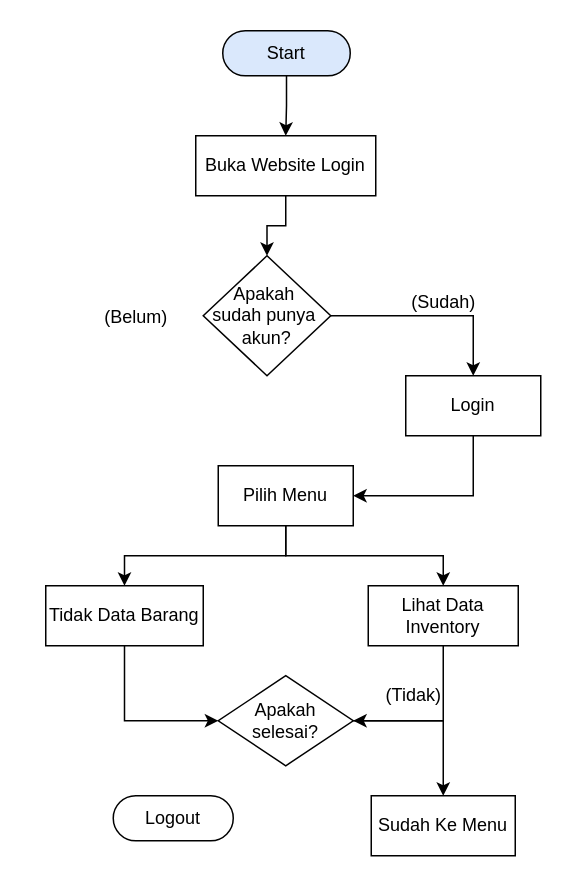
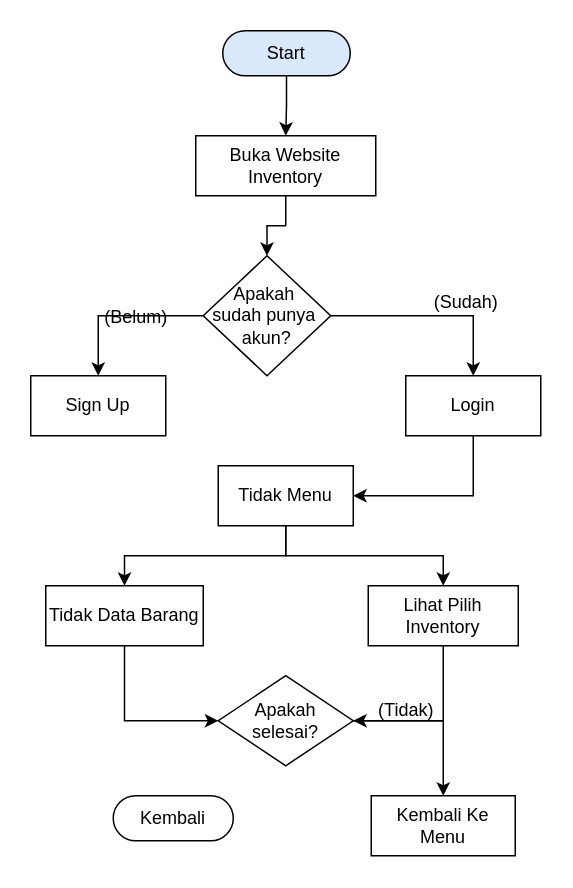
  <mxCell id="0" />
  <mxCell id="1" parent="0" />
  <mxCell id="2" value="" style="edgeStyle=orthogonalEdgeStyle;rounded=0;orthogonalLoop=1;jettySize=auto;html=1;" edge="1" parent="1" source="3" target="5"><mxGeometry relative="1" as="geometry" /></mxCell>
  <mxCell id="3" value="Start" style="rounded=1;whiteSpace=wrap;html=1;arcSize=50;fillColor=#dae8fc;" vertex="1" parent="1"><mxGeometry x="148" y="20" width="85" height="30" as="geometry" /></mxCell>
  <mxCell id="4" value="" style="edgeStyle=orthogonalEdgeStyle;rounded=0;orthogonalLoop=1;jettySize=auto;html=1;" edge="1" parent="1" source="5" target="8"><mxGeometry relative="1" as="geometry" /></mxCell>
- <mxCell id="5" value="Buka Website Login" style="rounded=1;whiteSpace=wrap;html=1;arcSize=0;" vertex="1" parent="1"><mxGeometry x="130" y="90" width="120" height="40" as="geometry" /></mxCell>
+ <mxCell id="5" value="Buka Website Inventory" style="rounded=1;whiteSpace=wrap;html=1;arcSize=0;" vertex="1" parent="1"><mxGeometry x="130" y="90" width="120" height="40" as="geometry" /></mxCell>
  <mxCell id="6" value="" style="edgeStyle=orthogonalEdgeStyle;rounded=0;orthogonalLoop=1;jettySize=auto;html=1;entryX=0.5;entryY=0;entryDx=0;entryDy=0;" edge="1" parent="1" source="8" target="10"><mxGeometry relative="1" as="geometry" /></mxCell>
+ <mxCell id="7" value="" style="edgeStyle=orthogonalEdgeStyle;rounded=0;orthogonalLoop=1;jettySize=auto;html=1;entryX=0.5;entryY=0;entryDx=0;entryDy=0;" edge="1" parent="1" source="8" target="11"><mxGeometry relative="1" as="geometry" /></mxCell>
  <mxCell id="8" value="Apakah&amp;nbsp;&lt;div&gt;sudah punya&amp;nbsp;&lt;/div&gt;&lt;div&gt;akun?&lt;/div&gt;" style="rhombus;whiteSpace=wrap;html=1;rounded=1;arcSize=0;" vertex="1" parent="1"><mxGeometry x="135" y="170" width="85" height="80" as="geometry" /></mxCell>
  <mxCell id="9" style="edgeStyle=orthogonalEdgeStyle;rounded=0;orthogonalLoop=1;jettySize=auto;html=1;entryX=1;entryY=0.5;entryDx=0;entryDy=0;exitX=0.5;exitY=1;exitDx=0;exitDy=0;" edge="1" parent="1" source="10" target="14"><mxGeometry relative="1" as="geometry" /></mxCell>
  <mxCell id="10" value="Login" style="whiteSpace=wrap;html=1;rounded=1;arcSize=0;" vertex="1" parent="1"><mxGeometry x="270" y="250" width="90" height="40" as="geometry" /></mxCell>
+ <mxCell id="11" value="Sign Up" style="whiteSpace=wrap;html=1;rounded=1;arcSize=0;" vertex="1" parent="1"><mxGeometry x="20" y="250" width="90" height="40" as="geometry" /></mxCell>
  <mxCell id="12" value="" style="edgeStyle=orthogonalEdgeStyle;rounded=0;orthogonalLoop=1;jettySize=auto;html=1;exitX=0.5;exitY=1;exitDx=0;exitDy=0;" edge="1" parent="1" source="14" target="18"><mxGeometry relative="1" as="geometry" /></mxCell>
  <mxCell id="13" value="" style="edgeStyle=orthogonalEdgeStyle;rounded=0;orthogonalLoop=1;jettySize=auto;html=1;exitX=0.5;exitY=1;exitDx=0;exitDy=0;" edge="1" parent="1" source="14" target="20"><mxGeometry relative="1" as="geometry" /></mxCell>
- <mxCell id="14" value="Pilih Menu" style="whiteSpace=wrap;html=1;rounded=1;arcSize=0;" vertex="1" parent="1"><mxGeometry x="145" y="310" width="90" height="40" as="geometry" /></mxCell>
- <mxCell id="15" value="(Sudah)" style="text;html=1;align=center;verticalAlign=middle;resizable=0;points=[];autosize=1;strokeColor=none;fillColor=none;" vertex="1" parent="1"><mxGeometry x="260" y="186" width="70" height="30" as="geometry" /></mxCell>
+ <mxCell id="14" value="Tidak Menu" style="whiteSpace=wrap;html=1;rounded=1;arcSize=0;" vertex="1" parent="1"><mxGeometry x="145" y="310" width="90" height="40" as="geometry" /></mxCell>
+ <mxCell id="15" value="(Sudah)" style="text;html=1;align=center;verticalAlign=middle;resizable=0;points=[];autosize=1;strokeColor=none;fillColor=none;" vertex="1" parent="1"><mxGeometry x="275" y="186" width="70" height="30" as="geometry" /></mxCell>
  <mxCell id="16" value="(Belum)" style="text;html=1;align=center;verticalAlign=middle;resizable=0;points=[];autosize=1;strokeColor=none;fillColor=none;" vertex="1" parent="1"><mxGeometry x="55" y="196" width="70" height="30" as="geometry" /></mxCell>
  <mxCell id="17" style="edgeStyle=orthogonalEdgeStyle;rounded=0;orthogonalLoop=1;jettySize=auto;html=1;entryX=1;entryY=0.5;entryDx=0;entryDy=0;exitX=0.5;exitY=1;exitDx=0;exitDy=0;" edge="1" parent="1" source="18" target="22"><mxGeometry relative="1" as="geometry" /></mxCell>
- <mxCell id="18" value="Lihat Data Inventory" style="whiteSpace=wrap;html=1;rounded=1;arcSize=0;" vertex="1" parent="1"><mxGeometry x="245" y="390" width="100" height="40" as="geometry" /></mxCell>
+ <mxCell id="18" value="Lihat Pilih Inventory" style="whiteSpace=wrap;html=1;rounded=1;arcSize=0;" vertex="1" parent="1"><mxGeometry x="245" y="390" width="100" height="40" as="geometry" /></mxCell>
  <mxCell id="19" value="" style="edgeStyle=orthogonalEdgeStyle;rounded=0;orthogonalLoop=1;jettySize=auto;html=1;exitX=0.5;exitY=1;exitDx=0;exitDy=0;entryX=0;entryY=0.5;entryDx=0;entryDy=0;" edge="1" parent="1" source="20" target="22"><mxGeometry relative="1" as="geometry" /></mxCell>
  <mxCell id="20" value="Tidak Data Barang" style="whiteSpace=wrap;html=1;rounded=1;arcSize=0;" vertex="1" parent="1"><mxGeometry x="30" y="390" width="105" height="40" as="geometry" /></mxCell>
  <mxCell id="21" value="" style="edgeStyle=orthogonalEdgeStyle;rounded=0;orthogonalLoop=1;jettySize=auto;html=1;" edge="1" parent="1" source="22" target="24"><mxGeometry relative="1" as="geometry" /></mxCell>
  <mxCell id="22" value="Apakah selesai?" style="rhombus;whiteSpace=wrap;html=1;rounded=1;arcSize=0;" vertex="1" parent="1"><mxGeometry x="145" y="450" width="90" height="60" as="geometry" /></mxCell>
- <mxCell id="23" value="(Tidak)" style="text;html=1;align=center;verticalAlign=middle;resizable=0;points=[];autosize=1;strokeColor=none;fillColor=none;" vertex="1" parent="1"><mxGeometry x="245" y="448" width="60" height="30" as="geometry" /></mxCell>
- <mxCell id="24" value="Sudah Ke Menu" style="whiteSpace=wrap;html=1;rounded=1;arcSize=0;" vertex="1" parent="1"><mxGeometry x="247" y="530" width="96" height="40" as="geometry" /></mxCell>
- <mxCell id="25" value="Logout" style="whiteSpace=wrap;html=1;rounded=1;arcSize=50;" vertex="1" parent="1"><mxGeometry x="75" y="530" width="80" height="30" as="geometry" /></mxCell>
+ <mxCell id="23" value="(Tidak)" style="text;html=1;align=center;verticalAlign=middle;resizable=0;points=[];autosize=1;strokeColor=none;fillColor=none;" vertex="1" parent="1"><mxGeometry x="240" y="458" width="60" height="30" as="geometry" /></mxCell>
+ <mxCell id="24" value="Kembali Ke Menu" style="whiteSpace=wrap;html=1;rounded=1;arcSize=0;" vertex="1" parent="1"><mxGeometry x="247" y="530" width="96" height="40" as="geometry" /></mxCell>
+ <mxCell id="25" value="Kembali" style="whiteSpace=wrap;html=1;rounded=1;arcSize=50;" vertex="1" parent="1"><mxGeometry x="75" y="530" width="80" height="30" as="geometry" /></mxCell>
  <mxCell id="26" style="edgeStyle=orthogonalEdgeStyle;rounded=0;orthogonalLoop=1;jettySize=auto;html=1;exitX=0.5;exitY=1;exitDx=0;exitDy=0;" edge="1" parent="1" source="25" target="25"><mxGeometry relative="1" as="geometry" /></mxCell>
